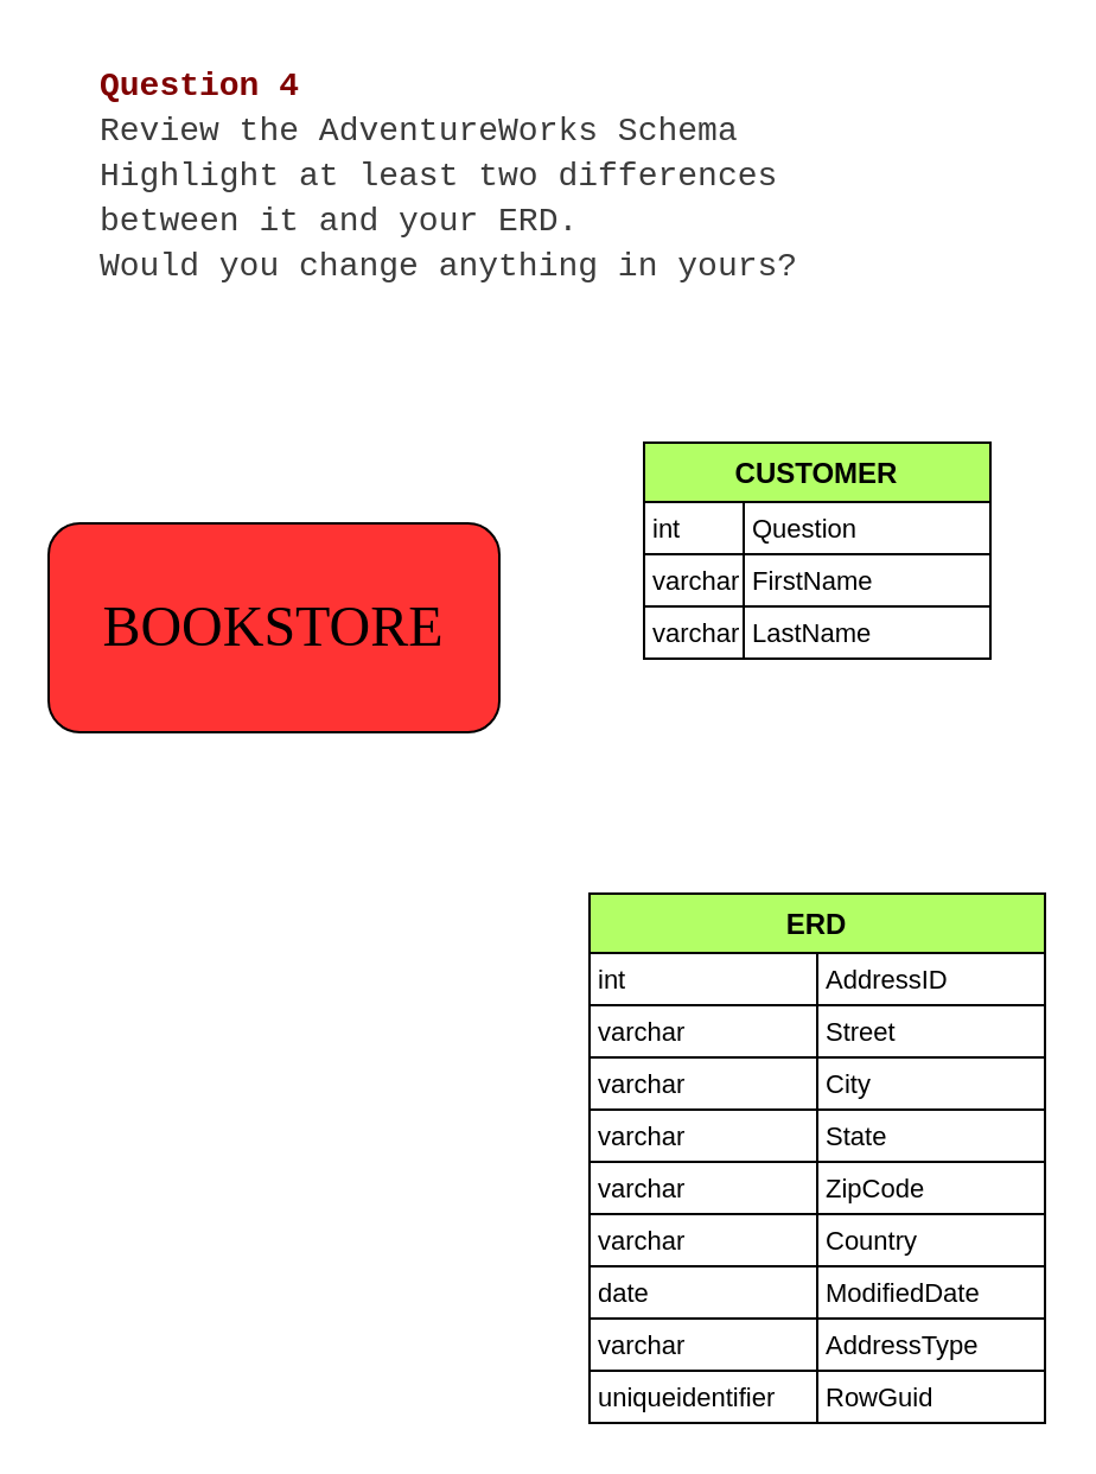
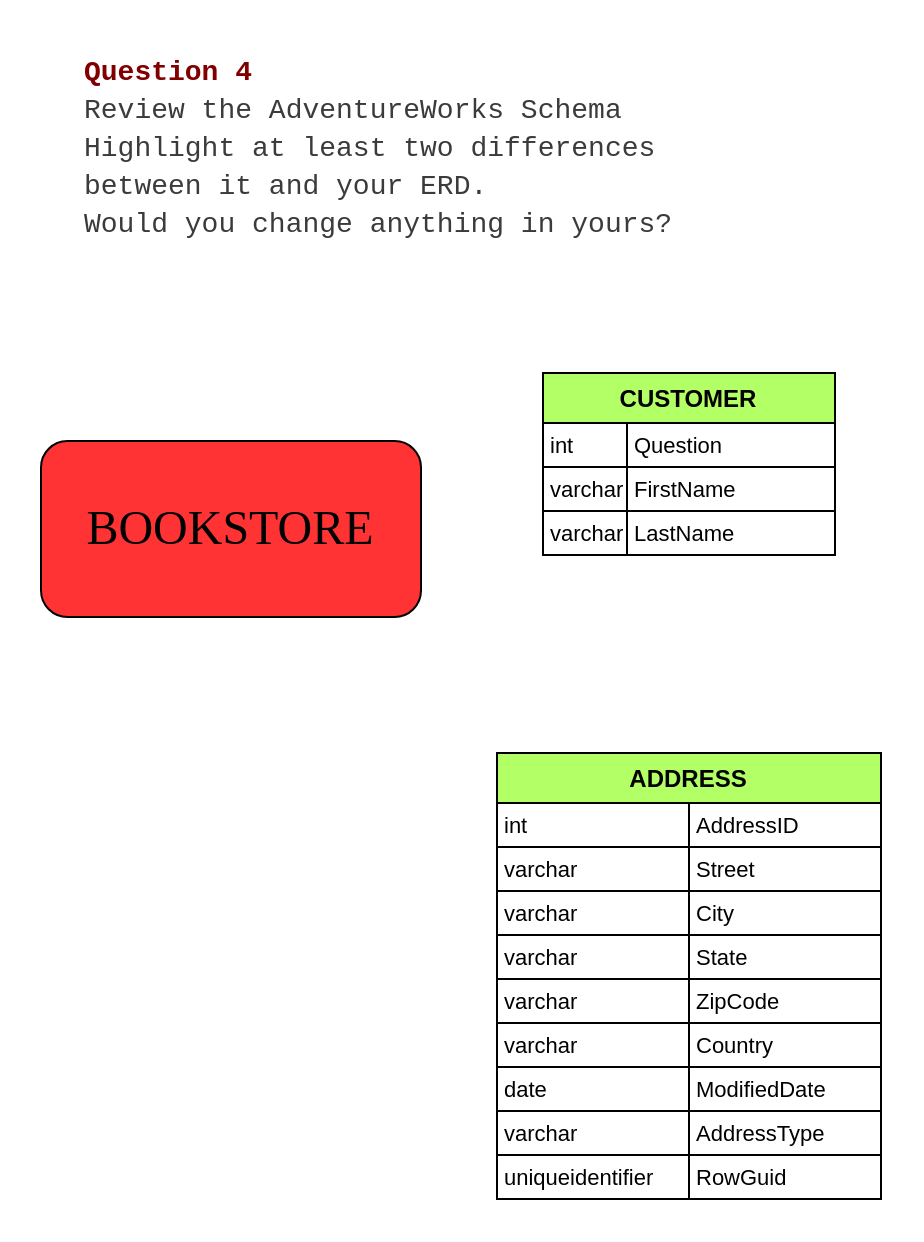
  <mxCell id="0" />
  <mxCell id="1" parent="0" />
  <mxCell id="2" value="&lt;div style=&quot;color: #3b3b3b;background-color: #ffffff;font-family: Consolas, 'Courier New', monospace;font-weight: normal;font-size: 14px;line-height: 19px;white-space: pre;&quot;&gt;&lt;div&gt;&lt;span style=&quot;color: #800000;font-weight: bold;&quot;&gt;Question 4&lt;/span&gt;&lt;/div&gt;&lt;div&gt;&lt;span style=&quot;color: #3b3b3b;&quot;&gt;Review the AdventureWorks Schema &lt;/span&gt;&lt;/div&gt;&lt;span style=&quot;color: #3b3b3b;&quot;&gt;Highlight at least two differences &lt;/span&gt;&lt;div&gt;&lt;span style=&quot;color: #3b3b3b;&quot;&gt;between it and your ERD. &lt;/span&gt;&lt;/div&gt;&lt;div&gt;&lt;span style=&quot;color: #3b3b3b;&quot;&gt;Would you change anything in yours?&lt;/span&gt;&lt;/div&gt;&lt;/div&gt;" style="text;html=1;whiteSpace=wrap;overflow=hidden;rounded=0;" vertex="1" parent="1"><mxGeometry x="40" y="20" width="400" height="110" as="geometry" /></mxCell>
  <mxCell id="3" value="CUSTOMER" style="shape=table;startSize=25;container=1;collapsible=0;childLayout=tableLayout;fixedRows=1;rowLines=1;fontStyle=1;align=center;resizeLast=1;fillColor=#B3FF66;" vertex="1" parent="1"><mxGeometry x="271" y="186" width="146" height="91" as="geometry" /></mxCell>
  <mxCell id="4" style="shape=tableRow;horizontal=0;startSize=0;swimlaneHead=0;swimlaneBody=0;fillColor=none;collapsible=0;dropTarget=0;points=[[0,0.5],[1,0.5]];portConstraint=eastwest;top=0;left=0;right=0;bottom=0;" vertex="1" parent="3"><mxGeometry y="25" width="146" height="22" as="geometry" /></mxCell>
  <mxCell id="5" value="int" style="shape=partialRectangle;connectable=0;fillColor=none;top=0;left=0;bottom=0;right=0;align=left;spacingLeft=2;overflow=hidden;fontSize=11;" vertex="1" parent="4"><mxGeometry width="42" height="22" as="geometry"><mxRectangle width="42" height="22" as="alternateBounds" /></mxGeometry></mxCell>
  <mxCell id="6" value="Question" style="shape=partialRectangle;connectable=0;fillColor=none;top=0;left=0;bottom=0;right=0;align=left;spacingLeft=2;overflow=hidden;fontSize=11;" vertex="1" parent="4"><mxGeometry x="42" width="104" height="22" as="geometry"><mxRectangle width="104" height="22" as="alternateBounds" /></mxGeometry></mxCell>
  <mxCell id="7" style="shape=tableRow;horizontal=0;startSize=0;swimlaneHead=0;swimlaneBody=0;fillColor=none;collapsible=0;dropTarget=0;points=[[0,0.5],[1,0.5]];portConstraint=eastwest;top=0;left=0;right=0;bottom=0;" vertex="1" parent="3"><mxGeometry y="47" width="146" height="22" as="geometry" /></mxCell>
  <mxCell id="8" value="varchar" style="shape=partialRectangle;connectable=0;fillColor=none;top=0;left=0;bottom=0;right=0;align=left;spacingLeft=2;overflow=hidden;fontSize=11;" vertex="1" parent="7"><mxGeometry width="42" height="22" as="geometry"><mxRectangle width="42" height="22" as="alternateBounds" /></mxGeometry></mxCell>
  <mxCell id="9" value="FirstName" style="shape=partialRectangle;connectable=0;fillColor=none;top=0;left=0;bottom=0;right=0;align=left;spacingLeft=2;overflow=hidden;fontSize=11;" vertex="1" parent="7"><mxGeometry x="42" width="104" height="22" as="geometry"><mxRectangle width="104" height="22" as="alternateBounds" /></mxGeometry></mxCell>
  <mxCell id="10" style="shape=tableRow;horizontal=0;startSize=0;swimlaneHead=0;swimlaneBody=0;fillColor=none;collapsible=0;dropTarget=0;points=[[0,0.5],[1,0.5]];portConstraint=eastwest;top=0;left=0;right=0;bottom=0;" vertex="1" parent="3"><mxGeometry y="69" width="146" height="22" as="geometry" /></mxCell>
  <mxCell id="11" value="varchar" style="shape=partialRectangle;connectable=0;fillColor=none;top=0;left=0;bottom=0;right=0;align=left;spacingLeft=2;overflow=hidden;fontSize=11;" vertex="1" parent="10"><mxGeometry width="42" height="22" as="geometry"><mxRectangle width="42" height="22" as="alternateBounds" /></mxGeometry></mxCell>
  <mxCell id="12" value="LastName" style="shape=partialRectangle;connectable=0;fillColor=none;top=0;left=0;bottom=0;right=0;align=left;spacingLeft=2;overflow=hidden;fontSize=11;" vertex="1" parent="10"><mxGeometry x="42" width="104" height="22" as="geometry"><mxRectangle width="104" height="22" as="alternateBounds" /></mxGeometry></mxCell>
- <mxCell id="13" value="ERD" style="shape=table;startSize=25;container=1;collapsible=0;childLayout=tableLayout;fixedRows=1;rowLines=1;fontStyle=1;align=center;resizeLast=1;fillColor=#B3FF66;" vertex="1" parent="1"><mxGeometry x="248" y="376" width="192" height="223" as="geometry" /></mxCell>
+ <mxCell id="13" value="ADDRESS" style="shape=table;startSize=25;container=1;collapsible=0;childLayout=tableLayout;fixedRows=1;rowLines=1;fontStyle=1;align=center;resizeLast=1;fillColor=#B3FF66;" vertex="1" parent="1"><mxGeometry x="248" y="376" width="192" height="223" as="geometry" /></mxCell>
  <mxCell id="14" style="shape=tableRow;horizontal=0;startSize=0;swimlaneHead=0;swimlaneBody=0;fillColor=none;collapsible=0;dropTarget=0;points=[[0,0.5],[1,0.5]];portConstraint=eastwest;top=0;left=0;right=0;bottom=0;" vertex="1" parent="13"><mxGeometry y="25" width="192" height="22" as="geometry" /></mxCell>
  <mxCell id="15" value="int" style="shape=partialRectangle;connectable=0;fillColor=none;top=0;left=0;bottom=0;right=0;align=left;spacingLeft=2;overflow=hidden;fontSize=11;" vertex="1" parent="14"><mxGeometry width="96" height="22" as="geometry"><mxRectangle width="96" height="22" as="alternateBounds" /></mxGeometry></mxCell>
  <mxCell id="16" value="AddressID" style="shape=partialRectangle;connectable=0;fillColor=none;top=0;left=0;bottom=0;right=0;align=left;spacingLeft=2;overflow=hidden;fontSize=11;" vertex="1" parent="14"><mxGeometry x="96" width="96" height="22" as="geometry"><mxRectangle width="96" height="22" as="alternateBounds" /></mxGeometry></mxCell>
  <mxCell id="17" style="shape=tableRow;horizontal=0;startSize=0;swimlaneHead=0;swimlaneBody=0;fillColor=none;collapsible=0;dropTarget=0;points=[[0,0.5],[1,0.5]];portConstraint=eastwest;top=0;left=0;right=0;bottom=0;" vertex="1" parent="13"><mxGeometry y="47" width="192" height="22" as="geometry" /></mxCell>
  <mxCell id="18" value="varchar" style="shape=partialRectangle;connectable=0;fillColor=none;top=0;left=0;bottom=0;right=0;align=left;spacingLeft=2;overflow=hidden;fontSize=11;" vertex="1" parent="17"><mxGeometry width="96" height="22" as="geometry"><mxRectangle width="96" height="22" as="alternateBounds" /></mxGeometry></mxCell>
  <mxCell id="19" value="Street" style="shape=partialRectangle;connectable=0;fillColor=none;top=0;left=0;bottom=0;right=0;align=left;spacingLeft=2;overflow=hidden;fontSize=11;" vertex="1" parent="17"><mxGeometry x="96" width="96" height="22" as="geometry"><mxRectangle width="96" height="22" as="alternateBounds" /></mxGeometry></mxCell>
  <mxCell id="20" style="shape=tableRow;horizontal=0;startSize=0;swimlaneHead=0;swimlaneBody=0;fillColor=none;collapsible=0;dropTarget=0;points=[[0,0.5],[1,0.5]];portConstraint=eastwest;top=0;left=0;right=0;bottom=0;" vertex="1" parent="13"><mxGeometry y="69" width="192" height="22" as="geometry" /></mxCell>
  <mxCell id="21" value="varchar" style="shape=partialRectangle;connectable=0;fillColor=none;top=0;left=0;bottom=0;right=0;align=left;spacingLeft=2;overflow=hidden;fontSize=11;" vertex="1" parent="20"><mxGeometry width="96" height="22" as="geometry"><mxRectangle width="96" height="22" as="alternateBounds" /></mxGeometry></mxCell>
  <mxCell id="22" value="City" style="shape=partialRectangle;connectable=0;fillColor=none;top=0;left=0;bottom=0;right=0;align=left;spacingLeft=2;overflow=hidden;fontSize=11;" vertex="1" parent="20"><mxGeometry x="96" width="96" height="22" as="geometry"><mxRectangle width="96" height="22" as="alternateBounds" /></mxGeometry></mxCell>
  <mxCell id="23" style="shape=tableRow;horizontal=0;startSize=0;swimlaneHead=0;swimlaneBody=0;fillColor=none;collapsible=0;dropTarget=0;points=[[0,0.5],[1,0.5]];portConstraint=eastwest;top=0;left=0;right=0;bottom=0;" vertex="1" parent="13"><mxGeometry y="91" width="192" height="22" as="geometry" /></mxCell>
  <mxCell id="24" value="varchar" style="shape=partialRectangle;connectable=0;fillColor=none;top=0;left=0;bottom=0;right=0;align=left;spacingLeft=2;overflow=hidden;fontSize=11;" vertex="1" parent="23"><mxGeometry width="96" height="22" as="geometry"><mxRectangle width="96" height="22" as="alternateBounds" /></mxGeometry></mxCell>
  <mxCell id="25" value="State" style="shape=partialRectangle;connectable=0;fillColor=none;top=0;left=0;bottom=0;right=0;align=left;spacingLeft=2;overflow=hidden;fontSize=11;" vertex="1" parent="23"><mxGeometry x="96" width="96" height="22" as="geometry"><mxRectangle width="96" height="22" as="alternateBounds" /></mxGeometry></mxCell>
  <mxCell id="26" style="shape=tableRow;horizontal=0;startSize=0;swimlaneHead=0;swimlaneBody=0;fillColor=none;collapsible=0;dropTarget=0;points=[[0,0.5],[1,0.5]];portConstraint=eastwest;top=0;left=0;right=0;bottom=0;" vertex="1" parent="13"><mxGeometry y="113" width="192" height="22" as="geometry" /></mxCell>
  <mxCell id="27" value="varchar" style="shape=partialRectangle;connectable=0;fillColor=none;top=0;left=0;bottom=0;right=0;align=left;spacingLeft=2;overflow=hidden;fontSize=11;" vertex="1" parent="26"><mxGeometry width="96" height="22" as="geometry"><mxRectangle width="96" height="22" as="alternateBounds" /></mxGeometry></mxCell>
  <mxCell id="28" value="ZipCode" style="shape=partialRectangle;connectable=0;fillColor=none;top=0;left=0;bottom=0;right=0;align=left;spacingLeft=2;overflow=hidden;fontSize=11;" vertex="1" parent="26"><mxGeometry x="96" width="96" height="22" as="geometry"><mxRectangle width="96" height="22" as="alternateBounds" /></mxGeometry></mxCell>
  <mxCell id="29" style="shape=tableRow;horizontal=0;startSize=0;swimlaneHead=0;swimlaneBody=0;fillColor=none;collapsible=0;dropTarget=0;points=[[0,0.5],[1,0.5]];portConstraint=eastwest;top=0;left=0;right=0;bottom=0;" vertex="1" parent="13"><mxGeometry y="135" width="192" height="22" as="geometry" /></mxCell>
  <mxCell id="30" value="varchar" style="shape=partialRectangle;connectable=0;fillColor=none;top=0;left=0;bottom=0;right=0;align=left;spacingLeft=2;overflow=hidden;fontSize=11;" vertex="1" parent="29"><mxGeometry width="96" height="22" as="geometry"><mxRectangle width="96" height="22" as="alternateBounds" /></mxGeometry></mxCell>
  <mxCell id="31" value="Country" style="shape=partialRectangle;connectable=0;fillColor=none;top=0;left=0;bottom=0;right=0;align=left;spacingLeft=2;overflow=hidden;fontSize=11;" vertex="1" parent="29"><mxGeometry x="96" width="96" height="22" as="geometry"><mxRectangle width="96" height="22" as="alternateBounds" /></mxGeometry></mxCell>
  <mxCell id="32" style="shape=tableRow;horizontal=0;startSize=0;swimlaneHead=0;swimlaneBody=0;fillColor=none;collapsible=0;dropTarget=0;points=[[0,0.5],[1,0.5]];portConstraint=eastwest;top=0;left=0;right=0;bottom=0;" vertex="1" parent="13"><mxGeometry y="157" width="192" height="22" as="geometry" /></mxCell>
  <mxCell id="33" value="date" style="shape=partialRectangle;connectable=0;fillColor=none;top=0;left=0;bottom=0;right=0;align=left;spacingLeft=2;overflow=hidden;fontSize=11;" vertex="1" parent="32"><mxGeometry width="96" height="22" as="geometry"><mxRectangle width="96" height="22" as="alternateBounds" /></mxGeometry></mxCell>
  <mxCell id="34" value="ModifiedDate" style="shape=partialRectangle;connectable=0;fillColor=none;top=0;left=0;bottom=0;right=0;align=left;spacingLeft=2;overflow=hidden;fontSize=11;" vertex="1" parent="32"><mxGeometry x="96" width="96" height="22" as="geometry"><mxRectangle width="96" height="22" as="alternateBounds" /></mxGeometry></mxCell>
  <mxCell id="35" style="shape=tableRow;horizontal=0;startSize=0;swimlaneHead=0;swimlaneBody=0;fillColor=none;collapsible=0;dropTarget=0;points=[[0,0.5],[1,0.5]];portConstraint=eastwest;top=0;left=0;right=0;bottom=0;" vertex="1" parent="13"><mxGeometry y="179" width="192" height="22" as="geometry" /></mxCell>
  <mxCell id="36" value="varchar" style="shape=partialRectangle;connectable=0;fillColor=none;top=0;left=0;bottom=0;right=0;align=left;spacingLeft=2;overflow=hidden;fontSize=11;" vertex="1" parent="35"><mxGeometry width="96" height="22" as="geometry"><mxRectangle width="96" height="22" as="alternateBounds" /></mxGeometry></mxCell>
  <mxCell id="37" value="AddressType" style="shape=partialRectangle;connectable=0;fillColor=none;top=0;left=0;bottom=0;right=0;align=left;spacingLeft=2;overflow=hidden;fontSize=11;" vertex="1" parent="35"><mxGeometry x="96" width="96" height="22" as="geometry"><mxRectangle width="96" height="22" as="alternateBounds" /></mxGeometry></mxCell>
  <mxCell id="38" style="shape=tableRow;horizontal=0;startSize=0;swimlaneHead=0;swimlaneBody=0;fillColor=none;collapsible=0;dropTarget=0;points=[[0,0.5],[1,0.5]];portConstraint=eastwest;top=0;left=0;right=0;bottom=0;" vertex="1" parent="13"><mxGeometry y="201" width="192" height="22" as="geometry" /></mxCell>
  <mxCell id="39" value="uniqueidentifier" style="shape=partialRectangle;connectable=0;fillColor=none;top=0;left=0;bottom=0;right=0;align=left;spacingLeft=2;overflow=hidden;fontSize=11;" vertex="1" parent="38"><mxGeometry width="96" height="22" as="geometry"><mxRectangle width="96" height="22" as="alternateBounds" /></mxGeometry></mxCell>
  <mxCell id="40" value="RowGuid" style="shape=partialRectangle;connectable=0;fillColor=none;top=0;left=0;bottom=0;right=0;align=left;spacingLeft=2;overflow=hidden;fontSize=11;" vertex="1" parent="38"><mxGeometry x="96" width="96" height="22" as="geometry"><mxRectangle width="96" height="22" as="alternateBounds" /></mxGeometry></mxCell>
  <mxCell id="41" value="&lt;font face=&quot;Georgia&quot; style=&quot;font-size: 24px;&quot;&gt;BOOKSTORE&lt;/font&gt;" style="whiteSpace=wrap;html=1;fillColor=#FF3333;rounded=1;" vertex="1" parent="1"><mxGeometry x="20" y="220" width="190" height="88" as="geometry" /></mxCell>
